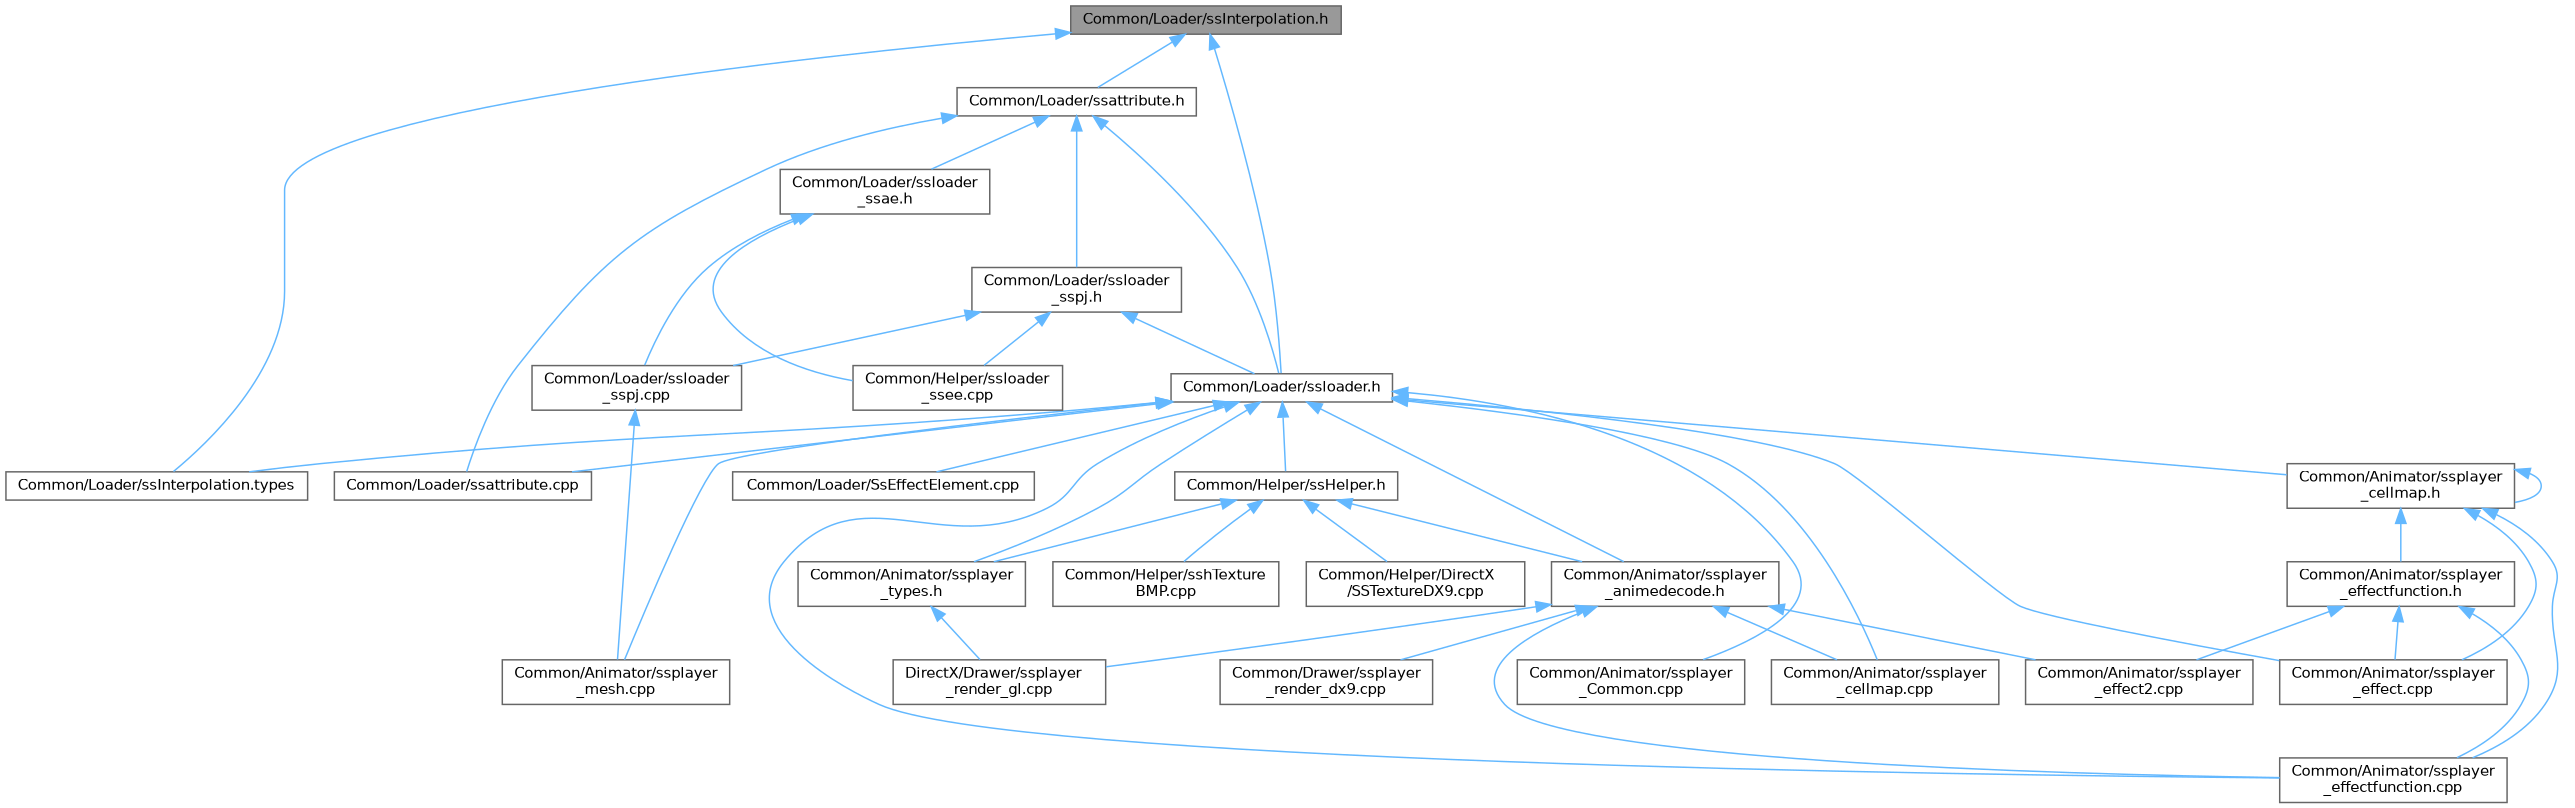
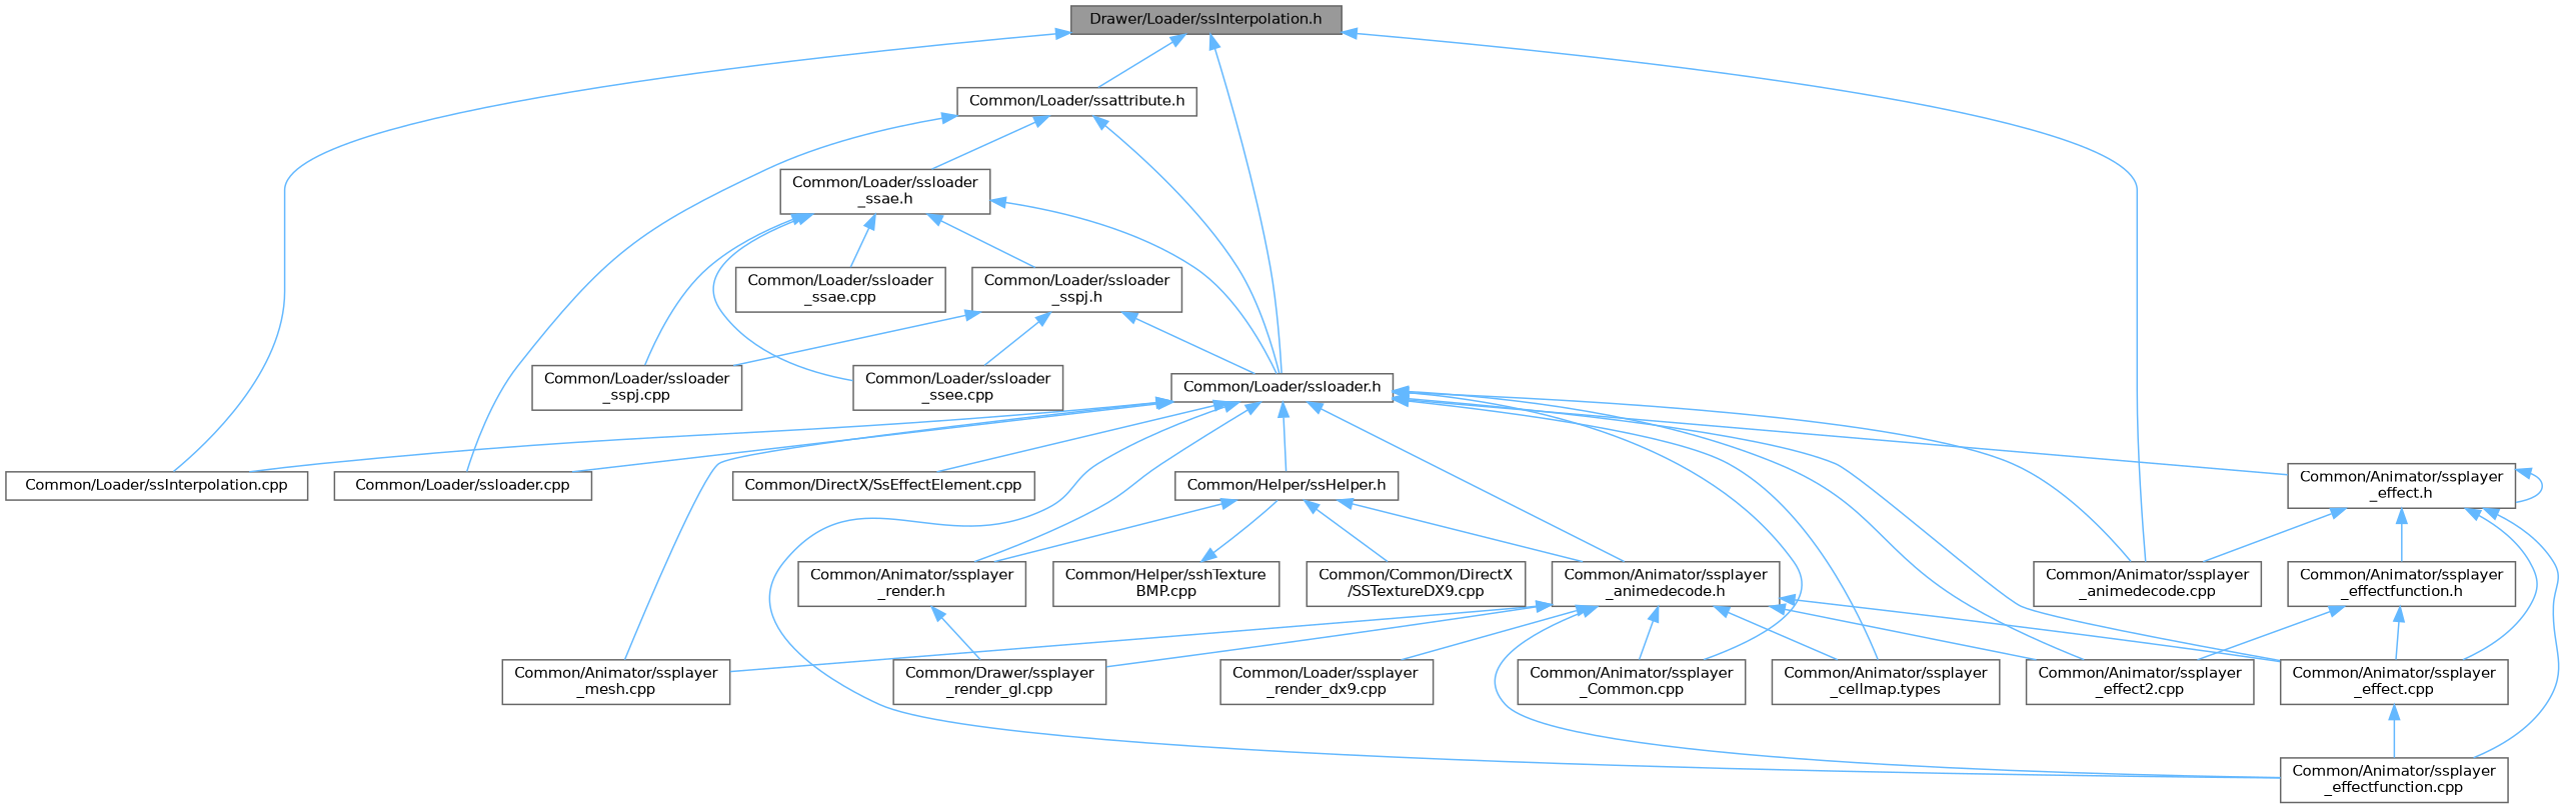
  digraph {
    node [color=grey40 fillcolor=white fontname=Helvetica fontsize=10 shape=box style=filled]
    edge [color=steelblue1 dir=back fontname=Helvetica fontsize=10 labelfontname=Helvetica labelfontsize=10 style=solid]
-   n1 [color=gray40 fillcolor=grey60 fontcolor=black height=0.2 label="Common/Loader/ssInterpolation.h" width=0.4]
-   n3 [height=0.2 label="Common/Loader/ssInterpolation.types" width=0.4]
+   n1 [color=gray40 fillcolor=grey60 fontcolor=black height=0.2 label="Drawer/Loader/ssInterpolation.h" width=0.4]
+   n2 [height=0.2 label="Common/Animator/ssplayer\l_animedecode.cpp" width=0.4]
+   n3 [height=0.2 label="Common/Loader/ssInterpolation.cpp" width=0.4]
    n4 [height=0.2 label="Common/Loader/ssattribute.h" width=0.4]
    n5 [height=0.2 label="Common/Loader/ssloader.h" width=0.4]
-   n6 [height=0.2 label="Common/Loader/ssattribute.cpp" width=0.4]
+   n6 [height=0.2 label="Common/Loader/ssloader.cpp" width=0.4]
    n7 [height=0.2 label="Common/Loader/ssloader\l_ssae.h" width=0.4]
    n8 [height=0.2 label="Common/Animator/ssplayer\l_Common.cpp" width=0.4]
    n9 [height=0.2 label="Common/Animator/ssplayer\l_animedecode.h" width=0.4]
-   n10 [height=0.2 label="Common/Animator/ssplayer\l_cellmap.cpp" width=0.4]
+   n10 [height=0.2 label="Common/Animator/ssplayer\l_cellmap.types" width=0.4]
    n11 [height=0.2 label="Common/Animator/ssplayer\l_effect.cpp" width=0.4]
    n12 [height=0.2 label="Common/Animator/ssplayer\l_effect2.cpp" width=0.4]
    n13 [height=0.2 label="Common/Animator/ssplayer\l_effectfunction.cpp" width=0.4]
    n14 [height=0.2 label="Common/Animator/ssplayer\l_mesh.cpp" width=0.4]
-   n15 [height=0.2 label="Common/Animator/ssplayer\l_cellmap.h" width=0.4]
-   n16 [height=0.2 label="Common/Animator/ssplayer\l_types.h" width=0.4]
+   n15 [height=0.2 label="Common/Animator/ssplayer\l_effect.h" width=0.4]
+   n16 [height=0.2 label="Common/Animator/ssplayer\l_render.h" width=0.4]
    n17 [height=0.2 label="Common/Helper/ssHelper.h" width=0.4]
-   n18 [height=0.2 label="Common/Loader/SsEffectElement.cpp" width=0.4]
-   n20 [height=0.2 label="Common/Helper/ssloader\l_ssee.cpp" width=0.4]
+   n18 [height=0.2 label="Common/DirectX/SsEffectElement.cpp" width=0.4]
+   n19 [height=0.2 label="Common/Loader/ssloader\l_ssae.cpp" width=0.4]
+   n20 [height=0.2 label="Common/Loader/ssloader\l_ssee.cpp" width=0.4]
    n21 [height=0.2 label="Common/Loader/ssloader\l_sspj.cpp" width=0.4]
    n22 [height=0.2 label="Common/Loader/ssloader\l_sspj.h" width=0.4]
-   n23 [height=0.2 label="Common/Drawer/ssplayer\l_render_dx9.cpp" width=0.4]
-   n24 [height=0.2 label="DirectX/Drawer/ssplayer\l_render_gl.cpp" width=0.4]
+   n23 [height=0.2 label="Common/Loader/ssplayer\l_render_dx9.cpp" width=0.4]
+   n24 [height=0.2 label="Common/Drawer/ssplayer\l_render_gl.cpp" width=0.4]
    n25 [height=0.2 label="Common/Animator/ssplayer\l_effectfunction.h" width=0.4]
-   n26 [height=0.2 label="Common/Helper/DirectX\l/SSTextureDX9.cpp" width=0.4]
+   n26 [height=0.2 label="Common/Common/DirectX\l/SSTextureDX9.cpp" width=0.4]
    n27 [height=0.2 label="Common/Helper/sshTexture\lBMP.cpp" width=0.4]
+   n1 -> n2
    n1 -> n3
    n1 -> n4
    n1 -> n5
    n4 -> n5
    n4 -> n6
    n4 -> n7
+   n5 -> n2
    n5 -> n3
    n5 -> n6
    n5 -> n8
    n5 -> n9
    n5 -> n10
    n5 -> n11
+   n5 -> n12
    n5 -> n13
    n5 -> n14
    n5 -> n15
    n5 -> n16
    n5 -> n17
    n5 -> n18
+   n7 -> n5
+   n7 -> n19
    n7 -> n20
    n7 -> n21
-   n4 -> n22
+   n7 -> n22
+   n9 -> n8
    n9 -> n10
+   n9 -> n11
    n9 -> n12
    n9 -> n13
-   n21 -> n14
+   n9 -> n14
    n9 -> n23
    n9 -> n24
+   n15 -> n2
    n15 -> n11
    n15 -> n13
    n15 -> n15
    n15 -> n25
    n16 -> n24
    n17 -> n9
    n17 -> n16
    n17 -> n26
-   n17 -> n27
+   n27 -> n17
    n22 -> n5
    n22 -> n20
    n22 -> n21
    n25 -> n11
    n25 -> n12
-   n25 -> n13
+   n11 -> n13
  }
